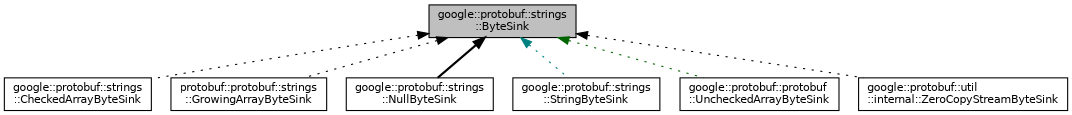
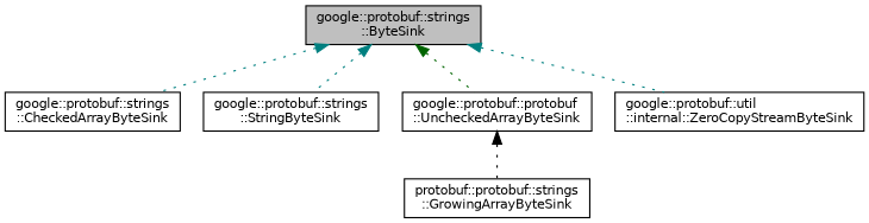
  digraph {
    rankdir=TB
    node [color=black fillcolor=white fontname=Helvetica fontsize=10 shape=record style=filled]
    edge [color=black dir=back fontname=Helvetica fontsize=10 labelfontname=Helvetica labelfontsize=10 style=dotted]
    n1 [fillcolor=grey75 fontcolor=black height=0.2 label="google::protobuf::strings\l::ByteSink" width=0.4]
    n2 [height=0.2 label="google::protobuf::strings\l::CheckedArrayByteSink" width=0.4]
    n3 [height=0.2 label="protobuf::protobuf::strings\l::GrowingArrayByteSink" width=0.4]
-   n4 [height=0.2 label="google::protobuf::strings\l::NullByteSink" width=0.4]
    n5 [height=0.2 label="google::protobuf::strings\l::StringByteSink" width=0.4]
    n6 [height=0.2 label="google::protobuf::protobuf\l::UncheckedArrayByteSink" width=0.4]
    n7 [height=0.2 label="google::protobuf::util\l::internal::ZeroCopyStreamByteSink" width=0.4]
-   n1 -> n2
-   n1 -> n3
-   n1 -> n4 [style=bold]
+   n1 -> n2 [color=teal]
+   n6 -> n3
    n1 -> n5 [color=teal]
    n1 -> n6 [color=darkgreen]
-   n1 -> n7
+   n1 -> n7 [color=teal]
  }
